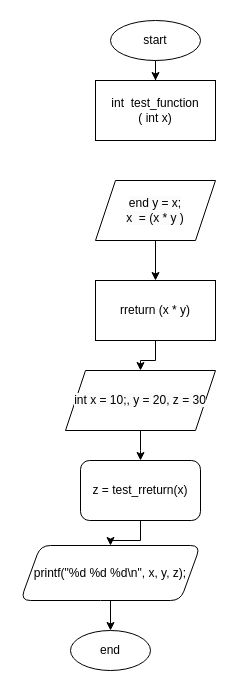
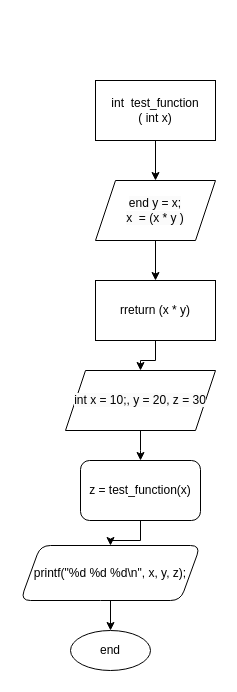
  <mxCell id="0" />
  <mxCell id="1" parent="0" />
- <mxCell id="2" value="" style="edgeStyle=orthogonalEdgeStyle;rounded=0;orthogonalLoop=1;jettySize=auto;html=1;" edge="1" parent="1" source="3" target="5"><mxGeometry relative="1" as="geometry" /></mxCell>
- <mxCell id="3" value="start" style="ellipse;whiteSpace=wrap;html=1;" vertex="1" parent="1"><mxGeometry x="110" width="90" height="40" as="geometry" y="20" /></mxCell>
+ <mxCell id="4" value="" style="edgeStyle=orthogonalEdgeStyle;rounded=0;orthogonalLoop=1;jettySize=auto;html=1;" edge="1" parent="1" source="5" target="9"><mxGeometry relative="1" as="geometry" /></mxCell>
  <mxCell id="5" value="int&amp;nbsp; test_function&lt;br&gt;( int x)" style="whiteSpace=wrap;html=1;" vertex="1" parent="1"><mxGeometry x="95" y="80" width="120" height="60" as="geometry" /></mxCell>
  <mxCell id="6" value="" style="edgeStyle=orthogonalEdgeStyle;rounded=0;orthogonalLoop=1;jettySize=auto;html=1;" edge="1" parent="1" source="7" target="11"><mxGeometry relative="1" as="geometry" /></mxCell>
  <mxCell id="7" value="rreturn (x * y)" style="whiteSpace=wrap;html=1;" vertex="1" parent="1"><mxGeometry x="95" y="280" width="120" height="60" as="geometry" /></mxCell>
  <mxCell id="8" value="" style="edgeStyle=orthogonalEdgeStyle;rounded=0;orthogonalLoop=1;jettySize=auto;html=1;" edge="1" parent="1" source="9" target="7"><mxGeometry relative="1" as="geometry" /></mxCell>
  <mxCell id="9" value="&lt;span style=&quot;color: rgb(0, 0, 0); font-family: Helvetica; font-size: 12px; font-style: normal; font-variant-ligatures: normal; font-variant-caps: normal; font-weight: 400; letter-spacing: normal; orphans: 2; text-align: center; text-indent: 0px; text-transform: none; widows: 2; word-spacing: 0px; -webkit-text-stroke-width: 0px; background-color: rgb(251, 251, 251); text-decoration-thickness: initial; text-decoration-style: initial; text-decoration-color: initial; float: none; display: inline !important;&quot;&gt;end y = x;&lt;/span&gt;&lt;br style=&quot;border-color: var(--border-color); color: rgb(0, 0, 0); font-family: Helvetica; font-size: 12px; font-style: normal; font-variant-ligatures: normal; font-variant-caps: normal; font-weight: 400; letter-spacing: normal; orphans: 2; text-align: center; text-indent: 0px; text-transform: none; widows: 2; word-spacing: 0px; -webkit-text-stroke-width: 0px; background-color: rgb(251, 251, 251); text-decoration-thickness: initial; text-decoration-style: initial; text-decoration-color: initial;&quot;&gt;&lt;span style=&quot;color: rgb(0, 0, 0); font-family: Helvetica; font-size: 12px; font-style: normal; font-variant-ligatures: normal; font-variant-caps: normal; font-weight: 400; letter-spacing: normal; orphans: 2; text-align: center; text-indent: 0px; text-transform: none; widows: 2; word-spacing: 0px; -webkit-text-stroke-width: 0px; background-color: rgb(251, 251, 251); text-decoration-thickness: initial; text-decoration-style: initial; text-decoration-color: initial; float: none; display: inline !important;&quot;&gt;x&amp;nbsp; = (x * y )&lt;/span&gt;" style="shape=parallelogram;perimeter=parallelogramPerimeter;whiteSpace=wrap;html=1;fixedSize=1;" vertex="1" parent="1"><mxGeometry x="95" y="180" width="120" height="60" as="geometry" /></mxCell>
  <mxCell id="10" value="" style="edgeStyle=orthogonalEdgeStyle;rounded=0;orthogonalLoop=1;jettySize=auto;html=1;" edge="1" parent="1" source="11"><mxGeometry relative="1" as="geometry"><mxPoint x="140" y="460" as="targetPoint" /></mxGeometry></mxCell>
  <mxCell id="11" value="&lt;span style=&quot;color: rgb(0, 0, 0); font-family: Helvetica; font-size: 12px; font-style: normal; font-variant-ligatures: normal; font-variant-caps: normal; font-weight: 400; letter-spacing: normal; orphans: 2; text-align: center; text-indent: 0px; text-transform: none; widows: 2; word-spacing: 0px; -webkit-text-stroke-width: 0px; background-color: rgb(251, 251, 251); text-decoration-thickness: initial; text-decoration-style: initial; text-decoration-color: initial; float: none; display: inline !important;&quot;&gt;int x = 10;, y = 20, z = 30&lt;/span&gt;" style="shape=parallelogram;perimeter=parallelogramPerimeter;whiteSpace=wrap;html=1;fixedSize=1;" vertex="1" parent="1"><mxGeometry x="65" y="370" width="150" height="60" as="geometry" /></mxCell>
  <mxCell id="12" value="" style="edgeStyle=orthogonalEdgeStyle;rounded=0;orthogonalLoop=1;jettySize=auto;html=1;" edge="1" parent="1" source="13" target="15"><mxGeometry relative="1" as="geometry" /></mxCell>
- <mxCell id="13" value="z = test_rreturn(x)" style="rounded=1;whiteSpace=wrap;html=1;" vertex="1" parent="1"><mxGeometry x="80" y="460" width="120" height="60" as="geometry" /></mxCell>
+ <mxCell id="13" value="z = test_function(x)" style="rounded=1;whiteSpace=wrap;html=1;" vertex="1" parent="1"><mxGeometry x="80" y="460" width="120" height="60" as="geometry" /></mxCell>
  <mxCell id="14" value="" style="edgeStyle=orthogonalEdgeStyle;rounded=0;orthogonalLoop=1;jettySize=auto;html=1;" edge="1" parent="1" source="15" target="16"><mxGeometry relative="1" as="geometry" /></mxCell>
  <mxCell id="15" value="printf(&quot;%d %d %d\n&quot;, x, y, z);" style="shape=parallelogram;perimeter=parallelogramPerimeter;whiteSpace=wrap;html=1;fixedSize=1;rounded=1;" vertex="1" parent="1"><mxGeometry x="20" y="545" width="180" height="55" as="geometry" /></mxCell>
  <mxCell id="16" value="end" style="ellipse;whiteSpace=wrap;html=1;rounded=1;" vertex="1" parent="1"><mxGeometry x="70" y="630" width="80" height="40" as="geometry" /></mxCell>
